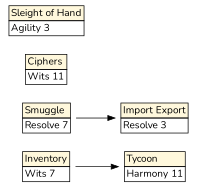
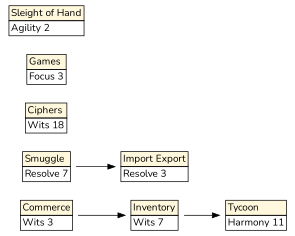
  strict digraph {
    fontname=Nunito
    rankdir=LR
    splines=line
    node [fontname=Nunito shape=plaintext]
    edge [fontname=Nunito]
+   n1 [label=< <TABLE BORDER="0" CELLBORDER="1" CELLSPACING="0">   <TR><TD ALIGN="LEFT" bgcolor="cornsilk">Commerce</TD></TR>   <TR> <TD ALIGN="LEFT">Wits 3</TD></TR> </TABLE>>]
    n2 [label=< <TABLE BORDER="0" CELLBORDER="1" CELLSPACING="0">   <TR><TD ALIGN="LEFT" bgcolor="cornsilk">Inventory</TD></TR>   <TR> <TD ALIGN="LEFT">Wits 7</TD></TR> </TABLE>>]
    n3 [label=< <TABLE BORDER="0" CELLBORDER="1" CELLSPACING="0">   <TR><TD ALIGN="LEFT" bgcolor="cornsilk">Tycoon</TD></TR>   <TR> <TD ALIGN="LEFT">Harmony 11</TD></TR> </TABLE>>]
    n4 [label=< <TABLE BORDER="0" CELLBORDER="1" CELLSPACING="0">   <TR><TD ALIGN="LEFT" bgcolor="cornsilk">Import Export</TD></TR>   <TR> <TD ALIGN="LEFT">Resolve 3</TD></TR> </TABLE>>]
    n5 [label=< <TABLE BORDER="0" CELLBORDER="1" CELLSPACING="0">   <TR><TD ALIGN="LEFT" bgcolor="cornsilk">Smuggle</TD></TR>   <TR> <TD ALIGN="LEFT">Resolve 7</TD></TR> </TABLE>>]
-   n6 [label=< <TABLE BORDER="0" CELLBORDER="1" CELLSPACING="0">   <TR><TD ALIGN="LEFT" bgcolor="cornsilk">Ciphers</TD></TR>   <TR> <TD ALIGN="LEFT">Wits 11</TD></TR> </TABLE>>]
-   n8 [label=< <TABLE BORDER="0" CELLBORDER="1" CELLSPACING="0">   <TR><TD ALIGN="LEFT" bgcolor="cornsilk">Sleight of Hand</TD></TR>   <TR> <TD ALIGN="LEFT">Agility 3</TD></TR> </TABLE>>]
+   n6 [label=< <TABLE BORDER="0" CELLBORDER="1" CELLSPACING="0">   <TR><TD ALIGN="LEFT" bgcolor="cornsilk">Ciphers</TD></TR>   <TR> <TD ALIGN="LEFT">Wits 18</TD></TR> </TABLE>>]
+   n7 [label=< <TABLE BORDER="0" CELLBORDER="1" CELLSPACING="0">   <TR><TD ALIGN="LEFT" bgcolor="cornsilk">Games</TD></TR>   <TR> <TD ALIGN="LEFT">Focus 3</TD></TR> </TABLE>>]
+   n8 [label=< <TABLE BORDER="0" CELLBORDER="1" CELLSPACING="0">   <TR><TD ALIGN="LEFT" bgcolor="cornsilk">Sleight of Hand</TD></TR>   <TR> <TD ALIGN="LEFT">Agility 2</TD></TR> </TABLE>>]
+   n1 -> n2
    n2 -> n3
    n5 -> n4
  }
